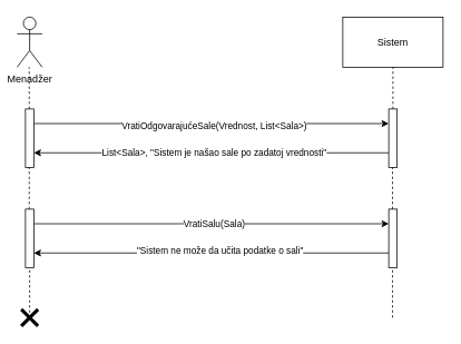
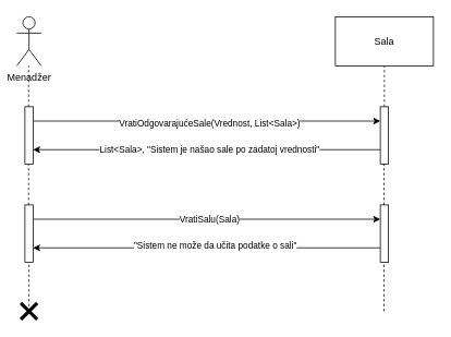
  <mxCell id="0" />
  <mxCell id="1" parent="0" />
- <mxCell id="2" value="Sistem" style="rounded=0;whiteSpace=wrap;html=1;" parent="1" vertex="1"><mxGeometry x="410" y="20" width="120" height="60" as="geometry" /></mxCell>
+ <mxCell id="2" value="Sala" style="rounded=0;whiteSpace=wrap;html=1;" parent="1" vertex="1"><mxGeometry x="410" y="20" width="120" height="60" as="geometry" /></mxCell>
  <mxCell id="3" value="" style="endArrow=none;dashed=1;html=1;entryX=0.5;entryY=1;entryDx=0;entryDy=0;" parent="1" source="10" edge="1"><mxGeometry width="50" height="50" relative="1" as="geometry"><mxPoint x="470" y="120" as="sourcePoint" /><mxPoint x="470" y="80" as="targetPoint" /></mxGeometry></mxCell>
  <mxCell id="4" value="Menadžer" style="shape=umlActor;verticalLabelPosition=bottom;verticalAlign=top;html=1;outlineConnect=0;" parent="1" vertex="1"><mxGeometry x="20" y="20" width="30" height="60" as="geometry" /></mxCell>
  <mxCell id="5" style="edgeStyle=orthogonalEdgeStyle;rounded=0;orthogonalLoop=1;jettySize=auto;html=1;exitX=1;exitY=0.25;exitDx=0;exitDy=0;entryX=0;entryY=0.25;entryDx=0;entryDy=0;" parent="1" source="7" target="10" edge="1"><mxGeometry relative="1" as="geometry" /></mxCell>
  <mxCell id="6" value="VratiOdgovarajućeSale(Vrednost, List&amp;lt;Sala&amp;gt;)" style="edgeLabel;html=1;align=center;verticalAlign=middle;resizable=0;points=[];" parent="5" vertex="1" connectable="0"><mxGeometry x="-0.125" y="-1" relative="1" as="geometry"><mxPoint x="29" y="1" as="offset" /></mxGeometry></mxCell>
  <mxCell id="7" value="" style="rounded=0;whiteSpace=wrap;html=1;" parent="1" vertex="1"><mxGeometry x="30" y="130" width="10" height="70" as="geometry" /></mxCell>
  <mxCell id="8" style="edgeStyle=orthogonalEdgeStyle;rounded=0;orthogonalLoop=1;jettySize=auto;html=1;exitX=0;exitY=0.75;exitDx=0;exitDy=0;entryX=1;entryY=0.75;entryDx=0;entryDy=0;" parent="1" source="10" target="7" edge="1"><mxGeometry relative="1" as="geometry" /></mxCell>
  <mxCell id="9" value="List&amp;lt;Sala&amp;gt;, &quot;Sistem je našao sale po zadatoj vrednosti&quot;" style="edgeLabel;html=1;align=center;verticalAlign=middle;resizable=0;points=[];" parent="8" vertex="1" connectable="0"><mxGeometry x="0.092" relative="1" as="geometry"><mxPoint x="22" as="offset" /></mxGeometry></mxCell>
  <mxCell id="10" value="" style="rounded=0;whiteSpace=wrap;html=1;" parent="1" vertex="1"><mxGeometry x="465" y="130" width="10" height="70" as="geometry" /></mxCell>
  <mxCell id="11" style="edgeStyle=orthogonalEdgeStyle;rounded=0;orthogonalLoop=1;jettySize=auto;html=1;exitX=1;exitY=0.25;exitDx=0;exitDy=0;entryX=0;entryY=0.25;entryDx=0;entryDy=0;" parent="1" source="13" target="16" edge="1"><mxGeometry relative="1" as="geometry" /></mxCell>
  <mxCell id="12" value="VratiSalu(Sala)" style="edgeLabel;html=1;align=center;verticalAlign=middle;resizable=0;points=[];" parent="11" vertex="1" connectable="0"><mxGeometry x="-0.134" y="1" relative="1" as="geometry"><mxPoint x="31" y="1" as="offset" /></mxGeometry></mxCell>
  <mxCell id="13" value="" style="rounded=0;whiteSpace=wrap;html=1;" parent="1" vertex="1"><mxGeometry x="30" y="250" width="10" height="70" as="geometry" /></mxCell>
  <mxCell id="14" style="edgeStyle=orthogonalEdgeStyle;rounded=0;orthogonalLoop=1;jettySize=auto;html=1;exitX=0;exitY=0.75;exitDx=0;exitDy=0;entryX=1;entryY=0.75;entryDx=0;entryDy=0;" parent="1" source="16" target="13" edge="1"><mxGeometry relative="1" as="geometry" /></mxCell>
  <mxCell id="15" value="&quot;Sistem ne može da učita podatke o sali&quot;" style="edgeLabel;html=1;align=center;verticalAlign=middle;resizable=0;points=[];" parent="14" vertex="1" connectable="0"><mxGeometry x="-0.045" y="-3" relative="1" as="geometry"><mxPoint as="offset" /></mxGeometry></mxCell>
  <mxCell id="16" value="" style="rounded=0;whiteSpace=wrap;html=1;" parent="1" vertex="1"><mxGeometry x="465" y="250" width="10" height="70" as="geometry" /></mxCell>
  <mxCell id="17" value="" style="endArrow=none;dashed=1;html=1;entryX=0.5;entryY=1;entryDx=0;entryDy=0;" parent="1" edge="1"><mxGeometry width="50" height="50" relative="1" as="geometry"><mxPoint x="34.5" y="250" as="sourcePoint" /><mxPoint x="34.5" y="200" as="targetPoint" /></mxGeometry></mxCell>
  <mxCell id="18" value="" style="endArrow=none;dashed=1;html=1;entryX=0.5;entryY=1;entryDx=0;entryDy=0;" parent="1" edge="1"><mxGeometry width="50" height="50" relative="1" as="geometry"><mxPoint x="469.5" y="250" as="sourcePoint" /><mxPoint x="469.5" y="200" as="targetPoint" /></mxGeometry></mxCell>
  <mxCell id="19" value="" style="endArrow=none;dashed=1;html=1;entryX=0.5;entryY=1;entryDx=0;entryDy=0;" parent="1" target="13" edge="1"><mxGeometry width="50" height="50" relative="1" as="geometry"><mxPoint x="35" y="380" as="sourcePoint" /><mxPoint x="60" y="340" as="targetPoint" /></mxGeometry></mxCell>
  <mxCell id="20" value="" style="endArrow=none;dashed=1;html=1;entryX=0.5;entryY=1;entryDx=0;entryDy=0;" parent="1" edge="1"><mxGeometry width="50" height="50" relative="1" as="geometry"><mxPoint x="469.5" y="380" as="sourcePoint" /><mxPoint x="469.5" y="320" as="targetPoint" /></mxGeometry></mxCell>
  <mxCell id="21" value="" style="endArrow=none;dashed=1;html=1;entryX=0.5;entryY=1;entryDx=0;entryDy=0;" edge="1" parent="1"><mxGeometry width="50" height="50" relative="1" as="geometry"><mxPoint x="34.5" y="130" as="sourcePoint" /><mxPoint x="34.5" y="80" as="targetPoint" /></mxGeometry></mxCell>
  <mxCell id="22" value="" style="endArrow=none;html=1;strokeWidth=4;" edge="1" parent="1"><mxGeometry width="50" height="50" relative="1" as="geometry"><mxPoint x="25" y="390" as="sourcePoint" /><mxPoint x="45" y="370" as="targetPoint" /></mxGeometry></mxCell>
  <mxCell id="23" value="" style="endArrow=none;html=1;strokeWidth=4;" edge="1" parent="1"><mxGeometry width="50" height="50" relative="1" as="geometry"><mxPoint x="25" y="370" as="sourcePoint" /><mxPoint x="45" y="390" as="targetPoint" /></mxGeometry></mxCell>
